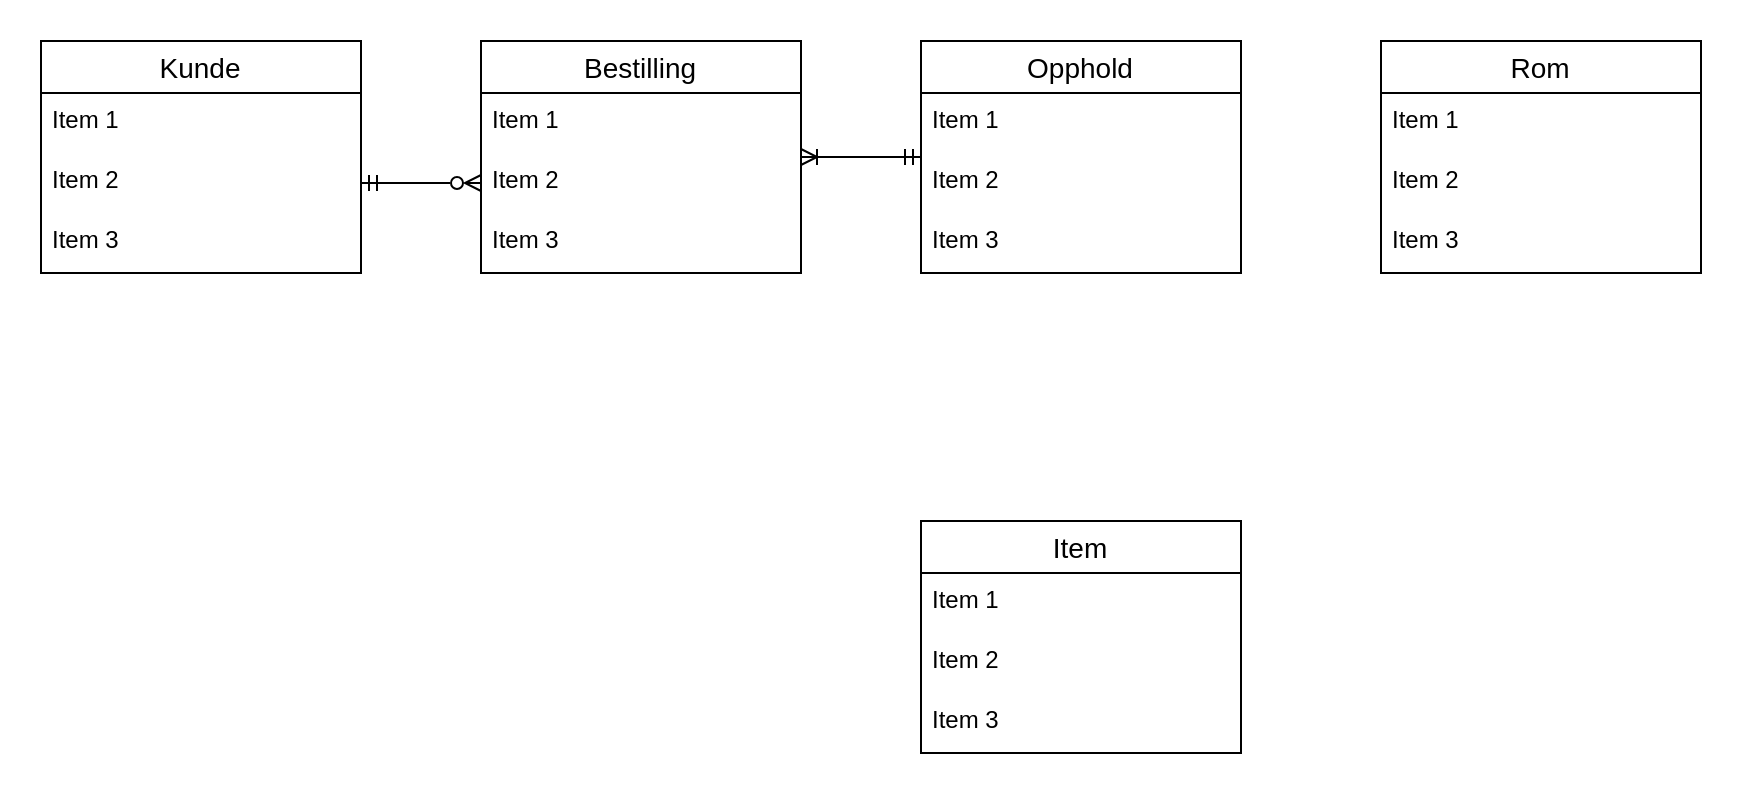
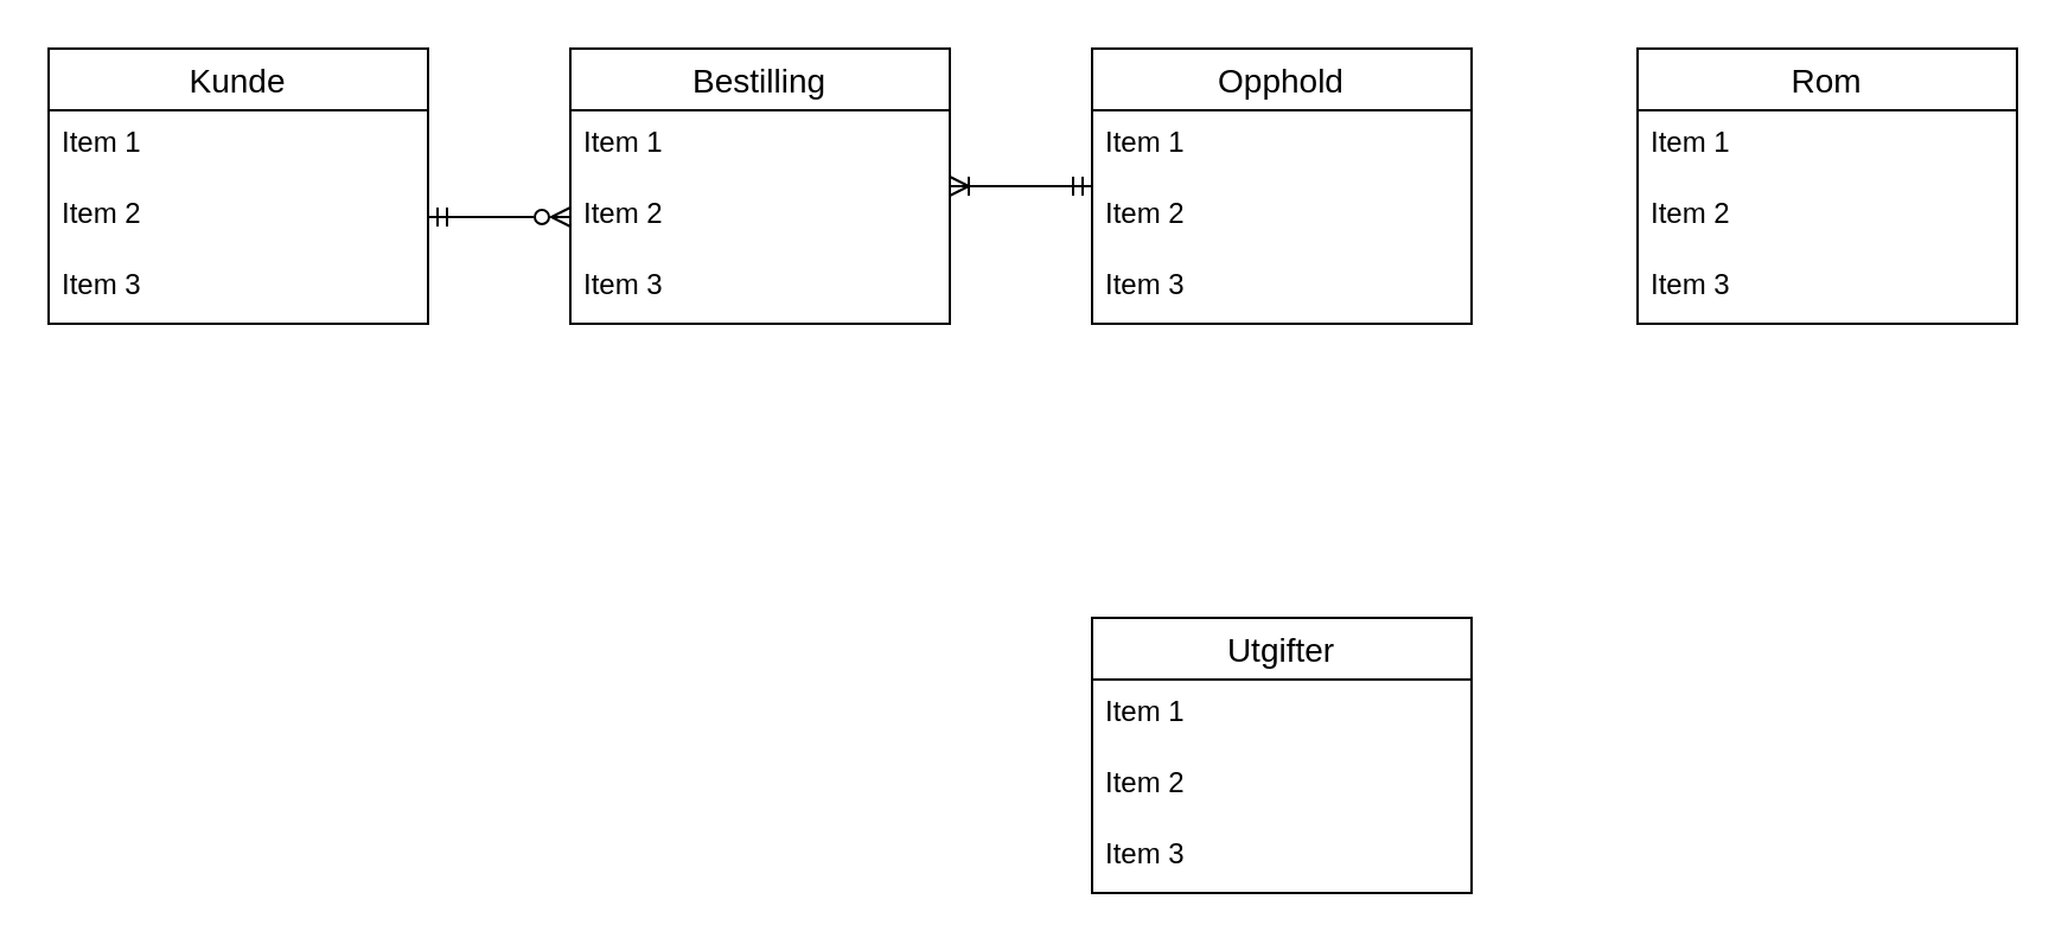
  <mxCell id="0" />
  <mxCell id="1" parent="0" />
  <mxCell id="2" value="Kunde" style="swimlane;fontStyle=0;childLayout=stackLayout;horizontal=1;startSize=26;horizontalStack=0;resizeParent=1;resizeParentMax=0;resizeLast=0;collapsible=1;marginBottom=0;align=center;fontSize=14;fillColor=default;strokeColor=default;" vertex="1" parent="1"><mxGeometry x="20" y="20" width="160" height="116" as="geometry"><mxRectangle x="40" y="80" width="49" height="26" as="alternateBounds" /></mxGeometry></mxCell>
  <mxCell id="3" value="Item 1" style="text;strokeColor=none;fillColor=none;spacingLeft=4;spacingRight=4;overflow=hidden;rotatable=0;points=[[0,0.5],[1,0.5]];portConstraint=eastwest;fontSize=12;" vertex="1" parent="2"><mxGeometry y="26" width="160" height="30" as="geometry" /></mxCell>
  <mxCell id="4" value="Item 2" style="text;strokeColor=none;fillColor=none;spacingLeft=4;spacingRight=4;overflow=hidden;rotatable=0;points=[[0,0.5],[1,0.5]];portConstraint=eastwest;fontSize=12;" vertex="1" parent="2"><mxGeometry y="56" width="160" height="30" as="geometry" /></mxCell>
  <mxCell id="5" value="Item 3" style="text;strokeColor=none;fillColor=none;spacingLeft=4;spacingRight=4;overflow=hidden;rotatable=0;points=[[0,0.5],[1,0.5]];portConstraint=eastwest;fontSize=12;" vertex="1" parent="2"><mxGeometry y="86" width="160" height="30" as="geometry" /></mxCell>
  <mxCell id="6" value="Rom" style="swimlane;fontStyle=0;childLayout=stackLayout;horizontal=1;startSize=26;horizontalStack=0;resizeParent=1;resizeParentMax=0;resizeLast=0;collapsible=1;marginBottom=0;align=center;fontSize=14;fillColor=default;strokeColor=default;" vertex="1" parent="1"><mxGeometry x="690" y="20" width="160" height="116" as="geometry"><mxRectangle x="40" y="80" width="49" height="26" as="alternateBounds" /></mxGeometry></mxCell>
  <mxCell id="7" value="Item 1" style="text;strokeColor=none;fillColor=none;spacingLeft=4;spacingRight=4;overflow=hidden;rotatable=0;points=[[0,0.5],[1,0.5]];portConstraint=eastwest;fontSize=12;" vertex="1" parent="6"><mxGeometry y="26" width="160" height="30" as="geometry" /></mxCell>
  <mxCell id="8" value="Item 2" style="text;strokeColor=none;fillColor=none;spacingLeft=4;spacingRight=4;overflow=hidden;rotatable=0;points=[[0,0.5],[1,0.5]];portConstraint=eastwest;fontSize=12;" vertex="1" parent="6"><mxGeometry y="56" width="160" height="30" as="geometry" /></mxCell>
  <mxCell id="9" value="Item 3" style="text;strokeColor=none;fillColor=none;spacingLeft=4;spacingRight=4;overflow=hidden;rotatable=0;points=[[0,0.5],[1,0.5]];portConstraint=eastwest;fontSize=12;" vertex="1" parent="6"><mxGeometry y="86" width="160" height="30" as="geometry" /></mxCell>
  <mxCell id="10" value="Bestilling" style="swimlane;fontStyle=0;childLayout=stackLayout;horizontal=1;startSize=26;horizontalStack=0;resizeParent=1;resizeParentMax=0;resizeLast=0;collapsible=1;marginBottom=0;align=center;fontSize=14;fillColor=default;strokeColor=default;" vertex="1" parent="1"><mxGeometry x="240" y="20" width="160" height="116" as="geometry"><mxRectangle x="40" y="80" width="49" height="26" as="alternateBounds" /></mxGeometry></mxCell>
  <mxCell id="11" value="Item 1" style="text;strokeColor=none;fillColor=none;spacingLeft=4;spacingRight=4;overflow=hidden;rotatable=0;points=[[0,0.5],[1,0.5]];portConstraint=eastwest;fontSize=12;" vertex="1" parent="10"><mxGeometry y="26" width="160" height="30" as="geometry" /></mxCell>
  <mxCell id="12" value="Item 2" style="text;strokeColor=none;fillColor=none;spacingLeft=4;spacingRight=4;overflow=hidden;rotatable=0;points=[[0,0.5],[1,0.5]];portConstraint=eastwest;fontSize=12;" vertex="1" parent="10"><mxGeometry y="56" width="160" height="30" as="geometry" /></mxCell>
  <mxCell id="13" value="Item 3" style="text;strokeColor=none;fillColor=none;spacingLeft=4;spacingRight=4;overflow=hidden;rotatable=0;points=[[0,0.5],[1,0.5]];portConstraint=eastwest;fontSize=12;" vertex="1" parent="10"><mxGeometry y="86" width="160" height="30" as="geometry" /></mxCell>
- <mxCell id="14" value="Item" style="swimlane;fontStyle=0;childLayout=stackLayout;horizontal=1;startSize=26;horizontalStack=0;resizeParent=1;resizeParentMax=0;resizeLast=0;collapsible=1;marginBottom=0;align=center;fontSize=14;fillColor=default;strokeColor=default;" vertex="1" parent="1"><mxGeometry x="460" y="260" width="160" height="116" as="geometry"><mxRectangle x="40" y="80" width="49" height="26" as="alternateBounds" /></mxGeometry></mxCell>
+ <mxCell id="14" value="Utgifter" style="swimlane;fontStyle=0;childLayout=stackLayout;horizontal=1;startSize=26;horizontalStack=0;resizeParent=1;resizeParentMax=0;resizeLast=0;collapsible=1;marginBottom=0;align=center;fontSize=14;fillColor=default;strokeColor=default;" vertex="1" parent="1"><mxGeometry x="460" y="260" width="160" height="116" as="geometry"><mxRectangle x="40" y="80" width="49" height="26" as="alternateBounds" /></mxGeometry></mxCell>
  <mxCell id="15" value="Item 1" style="text;strokeColor=none;fillColor=none;spacingLeft=4;spacingRight=4;overflow=hidden;rotatable=0;points=[[0,0.5],[1,0.5]];portConstraint=eastwest;fontSize=12;" vertex="1" parent="14"><mxGeometry y="26" width="160" height="30" as="geometry" /></mxCell>
  <mxCell id="16" value="Item 2" style="text;strokeColor=none;fillColor=none;spacingLeft=4;spacingRight=4;overflow=hidden;rotatable=0;points=[[0,0.5],[1,0.5]];portConstraint=eastwest;fontSize=12;" vertex="1" parent="14"><mxGeometry y="56" width="160" height="30" as="geometry" /></mxCell>
  <mxCell id="17" value="Item 3" style="text;strokeColor=none;fillColor=none;spacingLeft=4;spacingRight=4;overflow=hidden;rotatable=0;points=[[0,0.5],[1,0.5]];portConstraint=eastwest;fontSize=12;" vertex="1" parent="14"><mxGeometry y="86" width="160" height="30" as="geometry" /></mxCell>
  <mxCell id="18" style="edgeStyle=orthogonalEdgeStyle;rounded=0;orthogonalLoop=1;jettySize=auto;html=1;entryX=0;entryY=0.5;entryDx=0;entryDy=0;endArrow=ERzeroToMany;endFill=0;startArrow=ERmandOne;startFill=0;" edge="1" parent="1" source="4" target="12"><mxGeometry relative="1" as="geometry" /></mxCell>
  <mxCell id="19" style="edgeStyle=orthogonalEdgeStyle;rounded=0;orthogonalLoop=1;jettySize=auto;html=1;startArrow=ERmandOne;startFill=0;endArrow=ERoneToMany;endFill=0;" edge="1" parent="1" source="20"><mxGeometry relative="1" as="geometry"><mxPoint x="400" y="78" as="targetPoint" /></mxGeometry></mxCell>
  <mxCell id="20" value="Opphold" style="swimlane;fontStyle=0;childLayout=stackLayout;horizontal=1;startSize=26;horizontalStack=0;resizeParent=1;resizeParentMax=0;resizeLast=0;collapsible=1;marginBottom=0;align=center;fontSize=14;fillColor=default;strokeColor=default;" vertex="1" parent="1"><mxGeometry x="460" y="20" width="160" height="116" as="geometry"><mxRectangle x="40" y="80" width="49" height="26" as="alternateBounds" /></mxGeometry></mxCell>
  <mxCell id="21" value="Item 1" style="text;strokeColor=none;fillColor=none;spacingLeft=4;spacingRight=4;overflow=hidden;rotatable=0;points=[[0,0.5],[1,0.5]];portConstraint=eastwest;fontSize=12;" vertex="1" parent="20"><mxGeometry y="26" width="160" height="30" as="geometry" /></mxCell>
  <mxCell id="22" value="Item 2" style="text;strokeColor=none;fillColor=none;spacingLeft=4;spacingRight=4;overflow=hidden;rotatable=0;points=[[0,0.5],[1,0.5]];portConstraint=eastwest;fontSize=12;" vertex="1" parent="20"><mxGeometry y="56" width="160" height="30" as="geometry" /></mxCell>
  <mxCell id="23" value="Item 3" style="text;strokeColor=none;fillColor=none;spacingLeft=4;spacingRight=4;overflow=hidden;rotatable=0;points=[[0,0.5],[1,0.5]];portConstraint=eastwest;fontSize=12;" vertex="1" parent="20"><mxGeometry y="86" width="160" height="30" as="geometry" /></mxCell>
